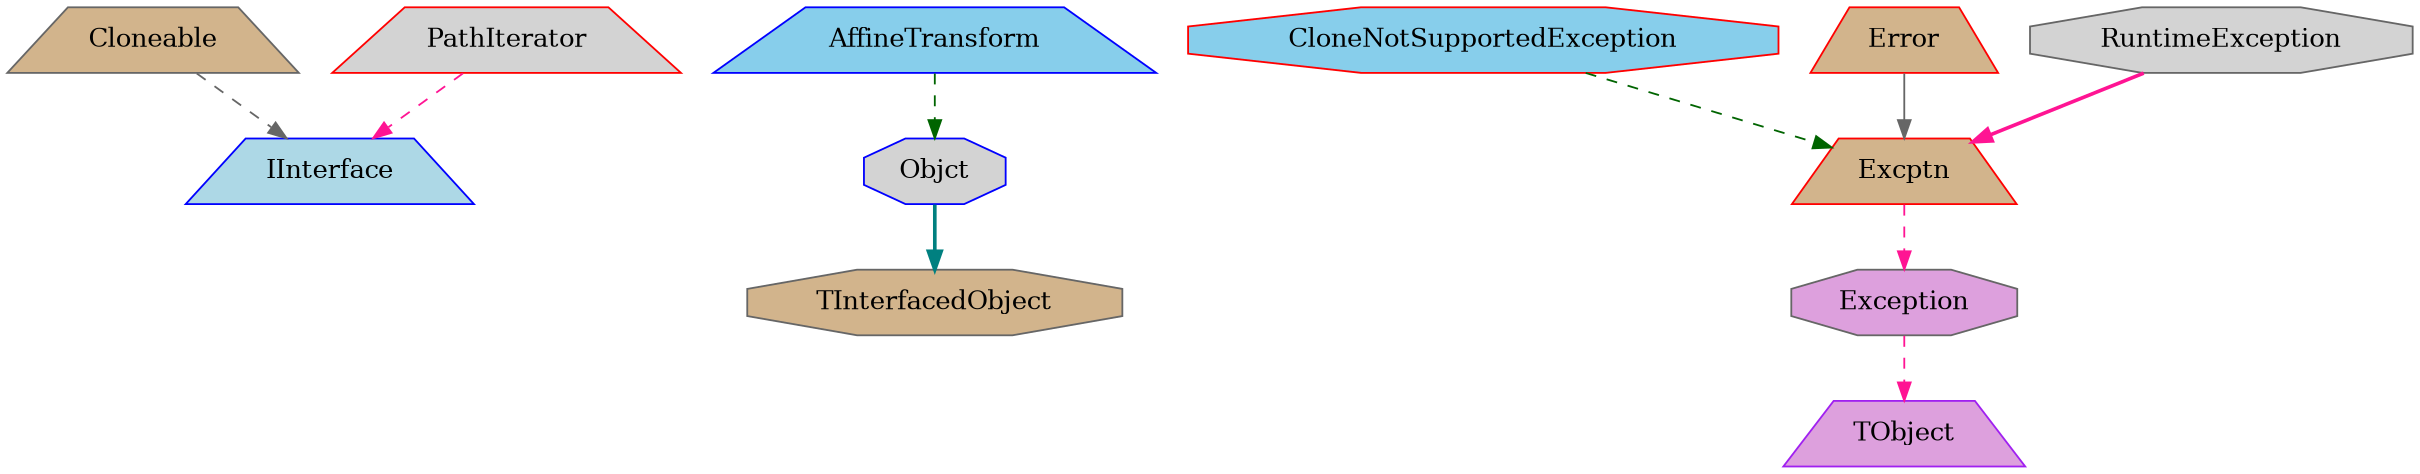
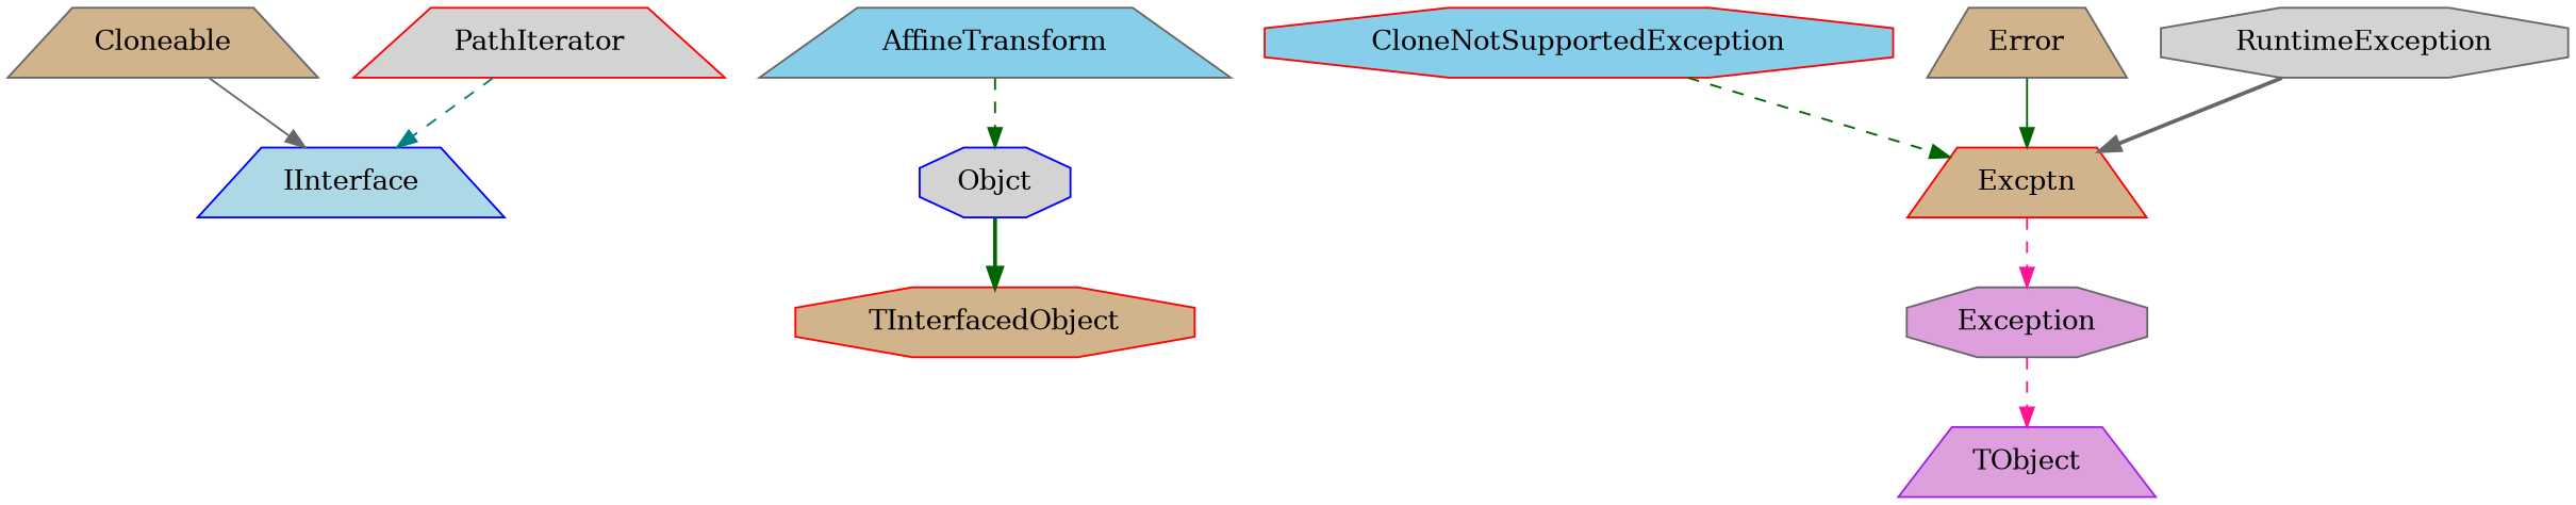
  digraph {
    node [color=red fillcolor=tan shape=trapezium style=filled]
    edge [color=deeppink style=dashed]
    Cloneable [color=gray40]
    IInterface [color=blue fillcolor=lightblue]
    PathIterator [fillcolor=lightgrey]
    Objct [color=blue fillcolor=lightgrey shape=octagon]
-   TInterfacedObject [color=gray40 shape=octagon]
-   AffineTransform [color=blue fillcolor=skyblue]
+   TInterfacedObject [shape=octagon]
+   AffineTransform [color=gray40 fillcolor=skyblue]
    Exception [color=gray40 fillcolor=plum shape=octagon]
    TObject [color=purple fillcolor=plum]
    Excptn
    CloneNotSupportedException [fillcolor=skyblue shape=octagon]
-   Error
+   Error [color=gray40]
    RuntimeException [color=gray40 fillcolor=lightgrey shape=octagon]
-   Cloneable -> IInterface [color=gray40]
-   PathIterator -> IInterface
-   Objct -> TInterfacedObject [color=teal style=bold]
+   Cloneable -> IInterface [color=gray40 style=solid]
+   PathIterator -> IInterface [color=teal]
+   Objct -> TInterfacedObject [color=darkgreen style=bold]
    AffineTransform -> Objct [color=darkgreen]
    Exception -> TObject
    Excptn -> Exception
    CloneNotSupportedException -> Excptn [color=darkgreen]
-   Error -> Excptn [color=gray40 style=solid]
-   RuntimeException -> Excptn [style=bold]
+   Error -> Excptn [color=darkgreen style=solid]
+   RuntimeException -> Excptn [color=gray40 style=bold]
  }
